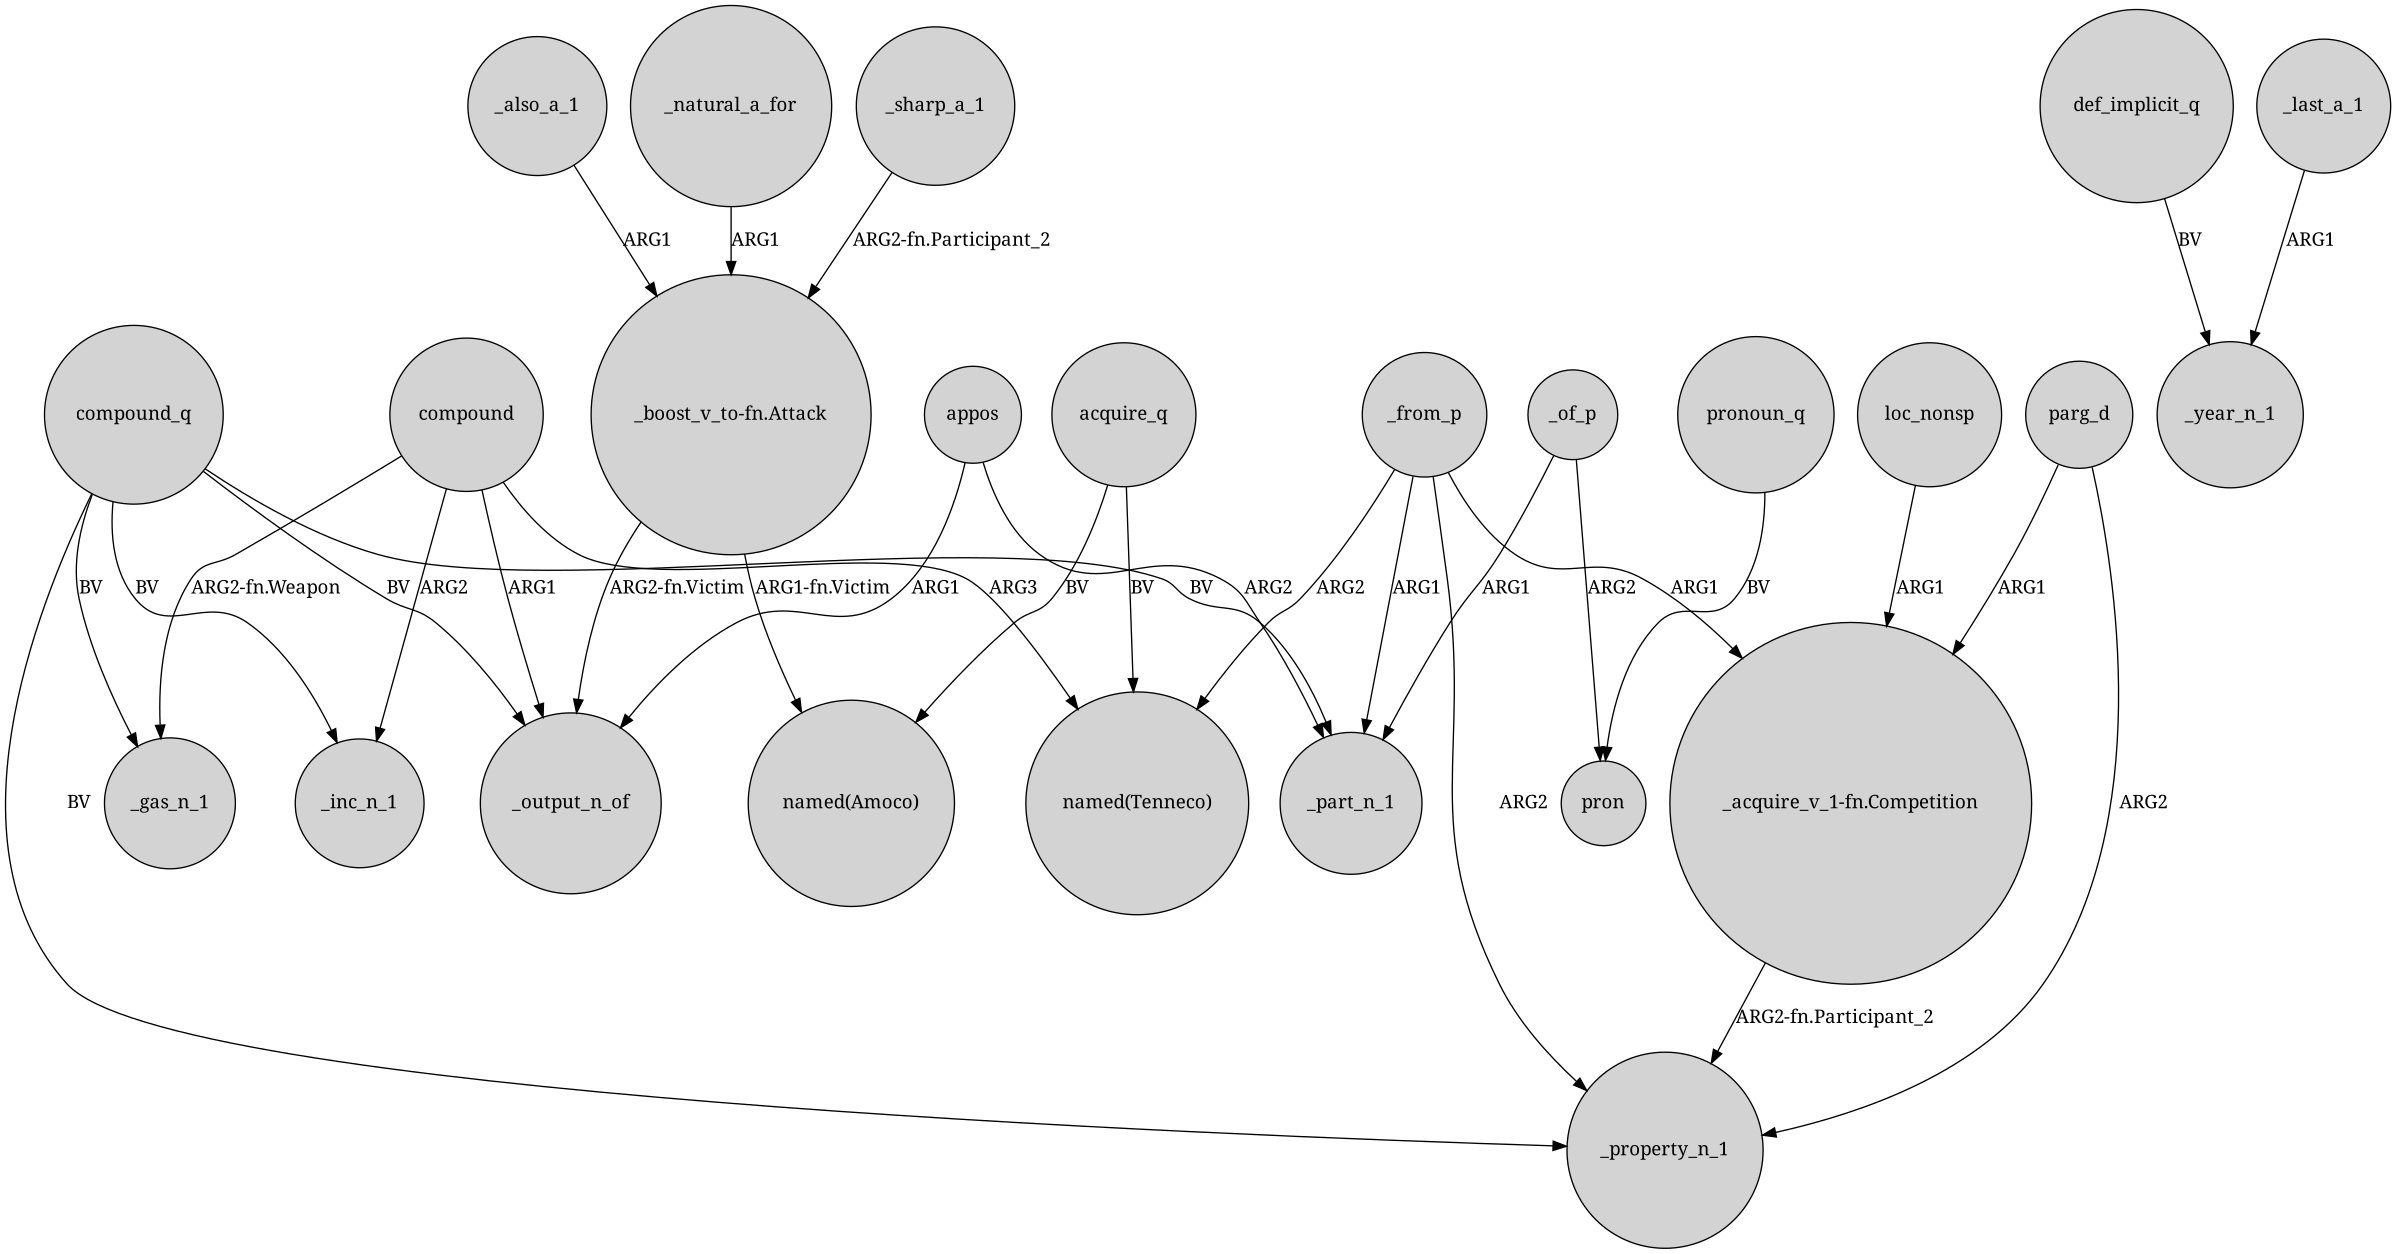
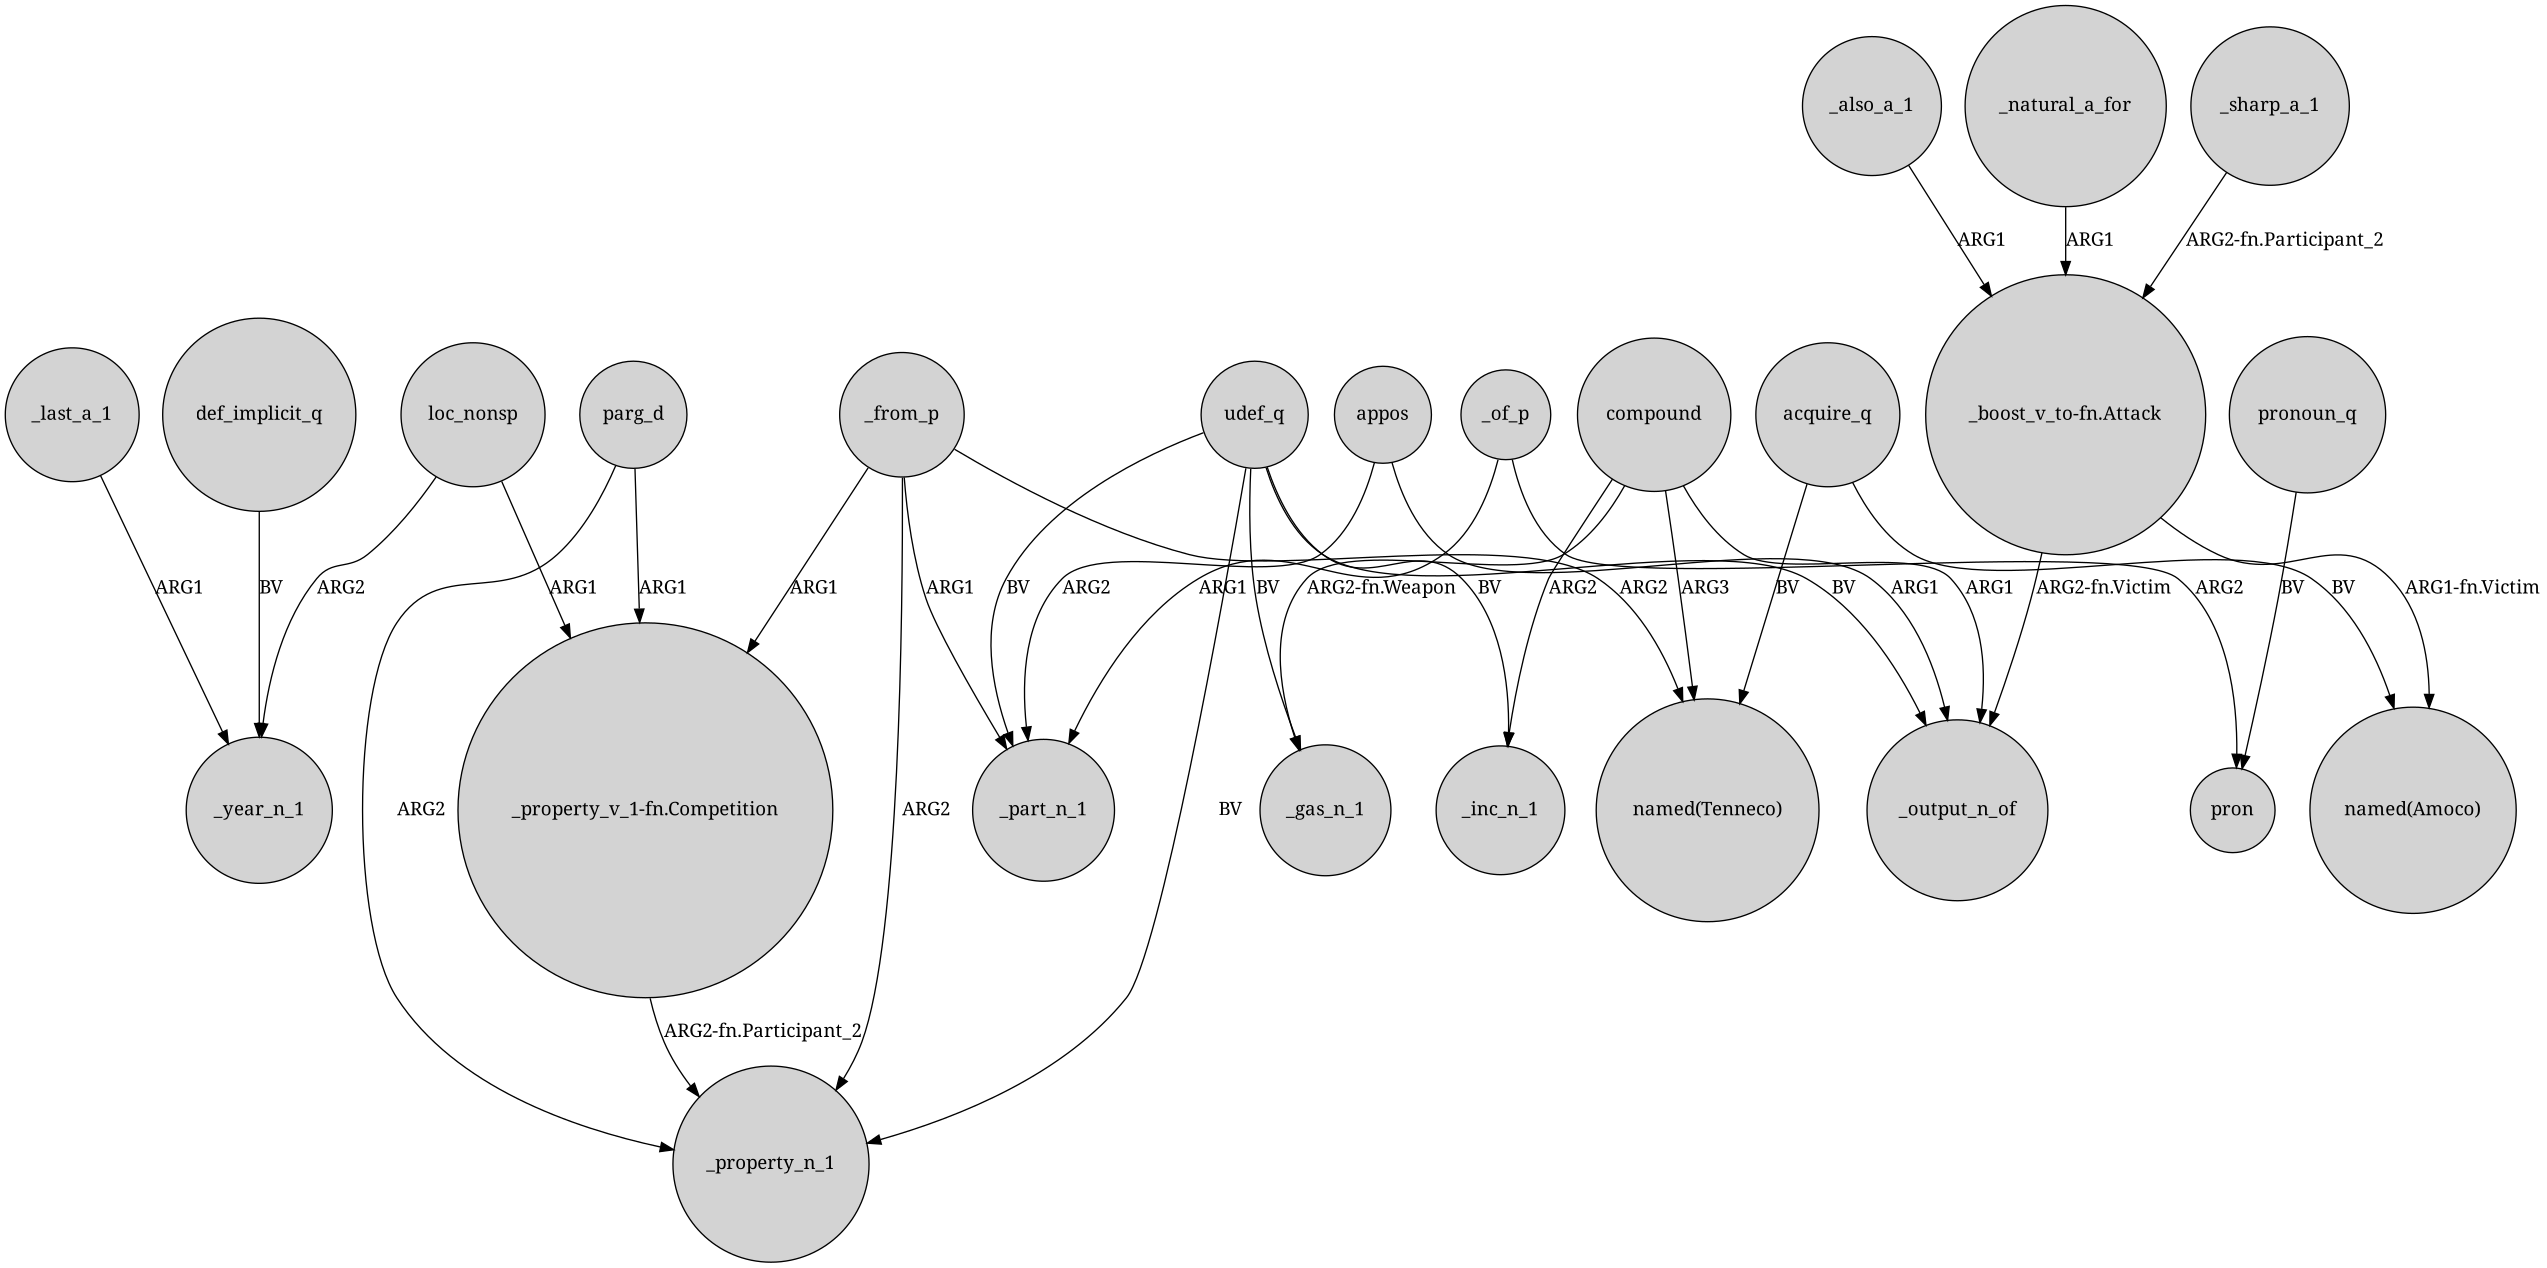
  digraph {
    fontname="Noto Serif"
    node [fontname="Noto Serif" shape=circle style=filled]
    edge [fontname="Noto Serif"]
    "_boost_v_to-fn.Attack"
    _output_n_of
    "named(Amoco)"
    appos
    _part_n_1
    _from_p
    _property_n_1
    "named(Tenneco)"
-   "_acquire_v_1-fn.Competition"
+   "_acquire_v_1-fn.Competition" [label="_property_v_1-fn.Competition"]
    def_implicit_q
    _year_n_1
    n12 [label=acquire_q]
    compound
    _gas_n_1
    _inc_n_1
    loc_nonsp
-   udef_q [label=compound_q]
+   udef_q
    _of_p
    pron
    pronoun_q
    _also_a_1
    parg_d
    _last_a_1
    _natural_a_for
    _sharp_a_1
    "_boost_v_to-fn.Attack" -> _output_n_of [label="ARG2-fn.Victim"]
    "_boost_v_to-fn.Attack" -> "named(Amoco)" [label="ARG1-fn.Victim"]
    appos -> _output_n_of [label=ARG1]
    appos -> _part_n_1 [label=ARG2]
    _from_p -> _part_n_1 [label=ARG1]
    _from_p -> _property_n_1 [label=ARG2]
    _from_p -> "named(Tenneco)" [label=ARG2]
    _from_p -> "_acquire_v_1-fn.Competition" [label=ARG1]
    "_acquire_v_1-fn.Competition" -> _property_n_1 [label="ARG2-fn.Participant_2"]
    def_implicit_q -> _year_n_1 [label=BV]
    n12 -> "named(Amoco)" [label=BV]
    n12 -> "named(Tenneco)" [label=BV]
    compound -> _output_n_of [label=ARG1]
    compound -> "named(Tenneco)" [label=ARG3]
    compound -> _gas_n_1 [label="ARG2-fn.Weapon"]
    compound -> _inc_n_1 [label=ARG2]
    loc_nonsp -> "_acquire_v_1-fn.Competition" [label=ARG1]
+   loc_nonsp -> _year_n_1 [label=ARG2]
    udef_q -> _output_n_of [label=BV]
    udef_q -> _part_n_1 [label=BV]
    udef_q -> _property_n_1 [label=BV]
    udef_q -> _gas_n_1 [label=BV]
    udef_q -> _inc_n_1 [label=BV]
    _of_p -> _part_n_1 [label=ARG1]
    _of_p -> pron [label=ARG2]
    pronoun_q -> pron [label=BV]
    _also_a_1 -> "_boost_v_to-fn.Attack" [label=ARG1]
    parg_d -> _property_n_1 [label=ARG2]
    parg_d -> "_acquire_v_1-fn.Competition" [label=ARG1]
    _last_a_1 -> _year_n_1 [label=ARG1]
    _natural_a_for -> "_boost_v_to-fn.Attack" [label=ARG1]
    _sharp_a_1 -> "_boost_v_to-fn.Attack" [label="ARG2-fn.Participant_2"]
  }
